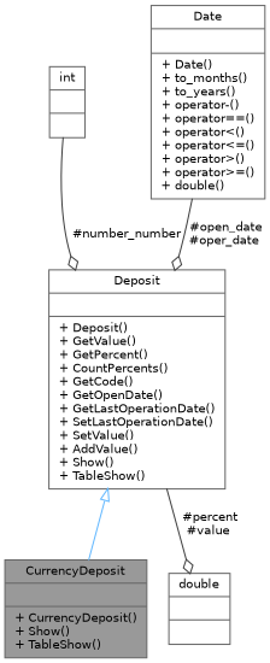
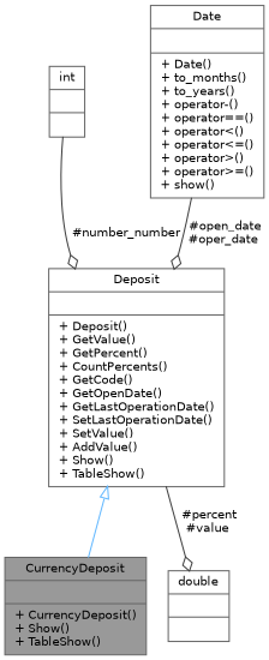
  digraph {
    node [color=gray40 fillcolor=white fontname=Helvetica fontsize=10 shape=record style=filled]
    edge [color=grey25 fontname=Helvetica fontsize=10 labelfontname=Helvetica labelfontsize=10 style=solid arrowhead=odiamond]
    n1 [fillcolor=grey60 fontcolor=black height=0.2 label="{CurrencyDeposit\n||+ CurrencyDeposit()\l+ Show()\l+ TableShow()\l}" width=0.4]
    n2 [height=0.2 label="{Deposit\n||+ Deposit()\l+ GetValue()\l+ GetPercent()\l+ CountPercents()\l+ GetCode()\l+ GetOpenDate()\l+ GetLastOperationDate()\l+ SetLastOperationDate()\l+ SetValue()\l+ AddValue()\l+ Show()\l+ TableShow()\l}" width=0.4]
    n3 [height=0.2 label="{double\n||}" width=0.4]
    n4 [height=0.2 label="{int\n||}" width=0.4]
-   n5 [height=0.2 label="{Date\n||+ Date()\l+ to_months()\l+ to_years()\l+ operator-()\l+ operator==()\l+ operator\<()\l+ operator\<=()\l+ operator\>()\l+ operator\>=()\l+ double()\l}" width=0.4]
+   n5 [height=0.2 label="{Date\n||+ Date()\l+ to_months()\l+ to_years()\l+ operator-()\l+ operator==()\l+ operator\<()\l+ operator\<=()\l+ operator\>()\l+ operator\>=()\l+ show()\l}" width=0.4]
    n2 -> n1 [arrowtail=onormal color=steelblue1 dir=back arrowhead=""]
    n2 -> n3 [label=" #percent\n#value"]
    n4 -> n2 [label=" #number_number"]
    n5 -> n2 [label=" #open_date\n#oper_date"]
  }
